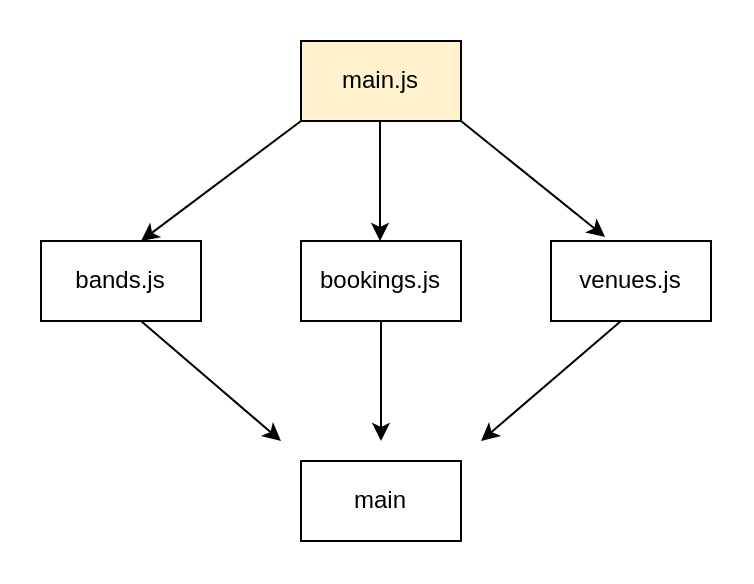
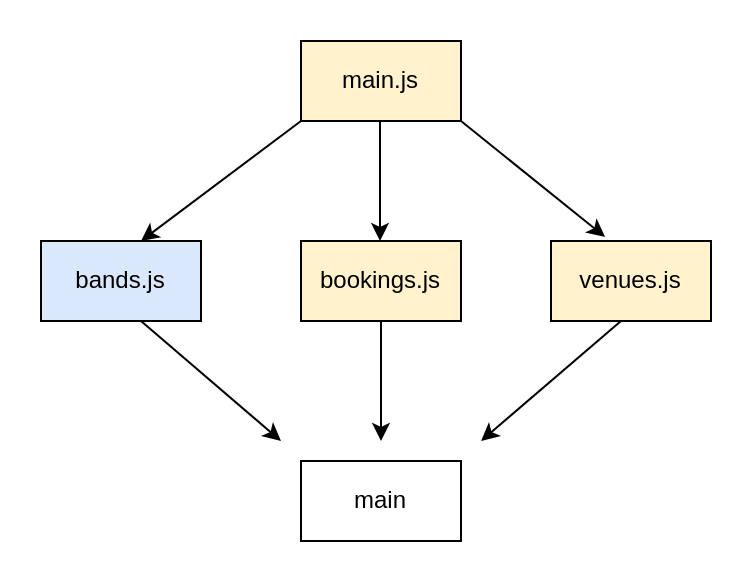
  <mxCell id="0" />
  <mxCell id="1" parent="0" />
  <mxCell id="2" value="main.js" style="whiteSpace=wrap;html=1;fillColor=#fff2cc;" parent="1" vertex="1"><mxGeometry x="150" y="20" width="80" height="40" as="geometry" /></mxCell>
- <mxCell id="3" value="bands.js&lt;br&gt;" style="whiteSpace=wrap;html=1;" parent="1" vertex="1"><mxGeometry x="20" y="120" width="80" height="40" as="geometry" /></mxCell>
- <mxCell id="4" value="venues.js&lt;br&gt;" style="whiteSpace=wrap;html=1;" parent="1" vertex="1"><mxGeometry x="275" y="120" width="80" height="40" as="geometry" /></mxCell>
- <mxCell id="5" value="bookings.js" style="whiteSpace=wrap;html=1;" parent="1" vertex="1"><mxGeometry x="150" y="120" width="80" height="40" as="geometry" /></mxCell>
+ <mxCell id="3" value="bands.js&lt;br&gt;" style="whiteSpace=wrap;html=1;fillColor=#dae8fc;" parent="1" vertex="1"><mxGeometry x="20" y="120" width="80" height="40" as="geometry" /></mxCell>
+ <mxCell id="4" value="venues.js&lt;br&gt;" style="whiteSpace=wrap;html=1;fillColor=#fff2cc;" parent="1" vertex="1"><mxGeometry x="275" y="120" width="80" height="40" as="geometry" /></mxCell>
+ <mxCell id="5" value="bookings.js" style="whiteSpace=wrap;html=1;fillColor=#fff2cc;" parent="1" vertex="1"><mxGeometry x="150" y="120" width="80" height="40" as="geometry" /></mxCell>
  <mxCell id="6" value="main" style="whiteSpace=wrap;html=1;" vertex="1" parent="1"><mxGeometry x="150" y="230" width="80" height="40" as="geometry" /></mxCell>
  <mxCell id="7" value="" style="endArrow=classic;html=1;fontSize=19;fontColor=#124A18;" edge="1" parent="1"><mxGeometry relative="1" as="geometry"><mxPoint x="150" y="60" as="sourcePoint" /><mxPoint x="70" y="120" as="targetPoint" /></mxGeometry></mxCell>
  <mxCell id="8" value="" style="endArrow=classic;html=1;fontSize=19;fontColor=#124A18;" edge="1" parent="1"><mxGeometry relative="1" as="geometry"><mxPoint x="189.5" y="60" as="sourcePoint" /><mxPoint x="189.5" y="120" as="targetPoint" /><Array as="points"><mxPoint x="189.5" y="100" /></Array></mxGeometry></mxCell>
  <mxCell id="9" value="" style="endArrow=classic;html=1;fontSize=19;fontColor=#124A18;entryX=0.338;entryY=-0.05;entryDx=0;entryDy=0;entryPerimeter=0;" edge="1" parent="1" target="4"><mxGeometry relative="1" as="geometry"><mxPoint x="230" y="60" as="sourcePoint" /><mxPoint x="320" y="110" as="targetPoint" /></mxGeometry></mxCell>
  <mxCell id="10" value="" style="endArrow=classic;html=1;fontSize=19;fontColor=#124A18;" edge="1" parent="1"><mxGeometry relative="1" as="geometry"><mxPoint x="70" y="160" as="sourcePoint" /><mxPoint x="140" y="220" as="targetPoint" /></mxGeometry></mxCell>
  <mxCell id="11" value="" style="endArrow=classic;html=1;fontSize=19;fontColor=#124A18;" edge="1" parent="1"><mxGeometry relative="1" as="geometry"><mxPoint x="310" y="160" as="sourcePoint" /><mxPoint x="240" y="220" as="targetPoint" /></mxGeometry></mxCell>
  <mxCell id="12" value="" style="endArrow=classic;html=1;fontSize=19;fontColor=#124A18;exitX=0.5;exitY=1;exitDx=0;exitDy=0;" edge="1" parent="1" source="5"><mxGeometry relative="1" as="geometry"><mxPoint x="90" y="170" as="sourcePoint" /><mxPoint x="190" y="220" as="targetPoint" /><Array as="points"><mxPoint x="190" y="180" /></Array></mxGeometry></mxCell>
